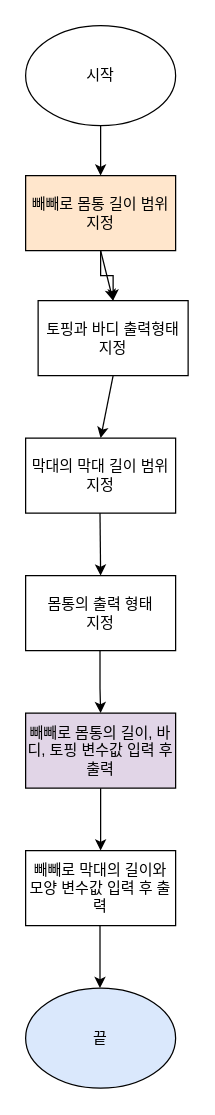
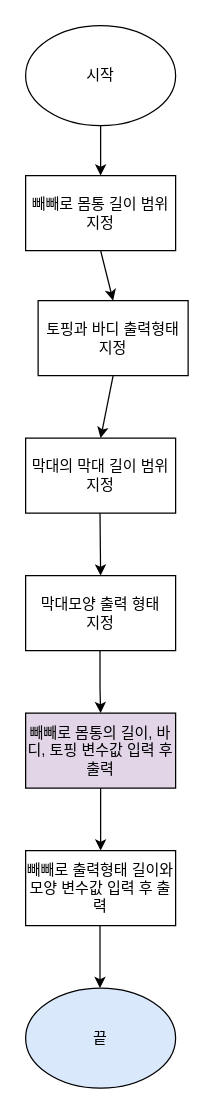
  <mxCell id="0" />
  <mxCell id="1" parent="0" />
  <mxCell id="2" value="시작" style="ellipse;whiteSpace=wrap;html=1;" parent="1" vertex="1"><mxGeometry x="20" y="20" width="120" height="80" as="geometry" /></mxCell>
  <mxCell id="3" value="토핑과 바디 출력형태 지정" style="rounded=0;whiteSpace=wrap;html=1;" parent="1" vertex="1"><mxGeometry x="30" y="240" width="120" height="60" as="geometry" /></mxCell>
  <mxCell id="4" value="빼빼로 몸통의 길이, 바디, 토핑 변수값 입력 후 출력" style="rounded=0;whiteSpace=wrap;html=1;fillColor=#e1d5e7;" parent="1" vertex="1"><mxGeometry x="20" y="570" width="120" height="60" as="geometry" /></mxCell>
- <mxCell id="5" value="몸통의 출력 형태 &lt;br&gt;지정" style="rounded=0;whiteSpace=wrap;html=1;" parent="1" vertex="1"><mxGeometry x="20" y="460" width="120" height="60" as="geometry" /></mxCell>
- <mxCell id="6" value="" style="edgeStyle=orthogonalEdgeStyle;rounded=0;orthogonalLoop=1;jettySize=auto;html=1;" edge="1" parent="1" source="7" target="3"><mxGeometry relative="1" as="geometry" /></mxCell>
- <mxCell id="7" value="빼빼로 몸통 길이 범위 지정" style="rounded=0;whiteSpace=wrap;html=1;fillColor=#ffe6cc;" parent="1" vertex="1"><mxGeometry x="20" y="140" width="120" height="60" as="geometry" /></mxCell>
- <mxCell id="8" value="빼빼로 막대의 길이와 모양 변수값 입력 후 출력" style="rounded=0;whiteSpace=wrap;html=1;" parent="1" vertex="1"><mxGeometry x="20" y="680" width="120" height="60" as="geometry" /></mxCell>
+ <mxCell id="5" value="막대모양 출력 형태 &lt;br&gt;지정" style="rounded=0;whiteSpace=wrap;html=1;" parent="1" vertex="1"><mxGeometry x="20" y="460" width="120" height="60" as="geometry" /></mxCell>
+ <mxCell id="7" value="빼빼로 몸통 길이 범위 지정" style="rounded=0;whiteSpace=wrap;html=1;" parent="1" vertex="1"><mxGeometry x="20" y="140" width="120" height="60" as="geometry" /></mxCell>
+ <mxCell id="8" value="빼빼로 출력형태 길이와 모양 변수값 입력 후 출력" style="rounded=0;whiteSpace=wrap;html=1;" parent="1" vertex="1"><mxGeometry x="20" y="680" width="120" height="60" as="geometry" /></mxCell>
  <mxCell id="9" value="끝" style="ellipse;whiteSpace=wrap;html=1;fillColor=#dae8fc;" parent="1" vertex="1"><mxGeometry x="20" y="790" width="120" height="80" as="geometry" /></mxCell>
  <mxCell id="10" value="" style="endArrow=classic;html=1;rounded=0;" parent="1" target="7" edge="1"><mxGeometry width="50" height="50" relative="1" as="geometry"><mxPoint x="80" y="100" as="sourcePoint" /><mxPoint x="130" y="50" as="targetPoint" /><Array as="points"><mxPoint x="80" y="140" /></Array></mxGeometry></mxCell>
  <mxCell id="11" value="" style="endArrow=classic;html=1;rounded=0;entryX=0.5;entryY=0;entryDx=0;entryDy=0;" parent="1" target="3" edge="1"><mxGeometry width="50" height="50" relative="1" as="geometry"><mxPoint x="80" y="200" as="sourcePoint" /><mxPoint x="130" y="150" as="targetPoint" /></mxGeometry></mxCell>
  <mxCell id="12" value="" style="endArrow=classic;html=1;rounded=0;exitX=0.5;exitY=1;exitDx=0;exitDy=0;entryX=0.5;entryY=0;entryDx=0;entryDy=0;" parent="1" source="3" edge="1"><mxGeometry width="50" height="50" relative="1" as="geometry"><mxPoint x="50" y="320" as="sourcePoint" /><mxPoint x="80" y="350" as="targetPoint" /></mxGeometry></mxCell>
  <mxCell id="13" value="" style="endArrow=classic;html=1;rounded=0;exitX=0.5;exitY=1;exitDx=0;exitDy=0;" parent="1" edge="1" source="4"><mxGeometry width="50" height="50" relative="1" as="geometry"><mxPoint x="80" y="670" as="sourcePoint" /><mxPoint x="80" y="680" as="targetPoint" /><Array as="points"><mxPoint x="80" y="650" /></Array></mxGeometry></mxCell>
  <mxCell id="14" value="막대의 막대 길이 범위 지정" style="rounded=0;whiteSpace=wrap;html=1;" vertex="1" parent="1"><mxGeometry x="20" y="350" width="120" height="60" as="geometry" /></mxCell>
  <mxCell id="15" value="" style="endArrow=classic;html=1;rounded=0;" edge="1" parent="1"><mxGeometry width="50" height="50" relative="1" as="geometry"><mxPoint x="79.5" y="410" as="sourcePoint" /><mxPoint x="80" y="460" as="targetPoint" /></mxGeometry></mxCell>
  <mxCell id="16" value="" style="endArrow=classic;html=1;rounded=0;exitX=0.5;exitY=1;exitDx=0;exitDy=0;" edge="1" parent="1"><mxGeometry width="50" height="50" relative="1" as="geometry"><mxPoint x="79.5" y="520" as="sourcePoint" /><mxPoint x="80" y="570" as="targetPoint" /><Array as="points"><mxPoint x="79.5" y="550" /></Array></mxGeometry></mxCell>
  <mxCell id="17" value="" style="endArrow=classic;html=1;rounded=0;exitX=0.5;exitY=1;exitDx=0;exitDy=0;" edge="1" parent="1"><mxGeometry width="50" height="50" relative="1" as="geometry"><mxPoint x="79.5" y="740" as="sourcePoint" /><mxPoint x="79.5" y="790" as="targetPoint" /><Array as="points"><mxPoint x="79.5" y="760" /></Array></mxGeometry></mxCell>
